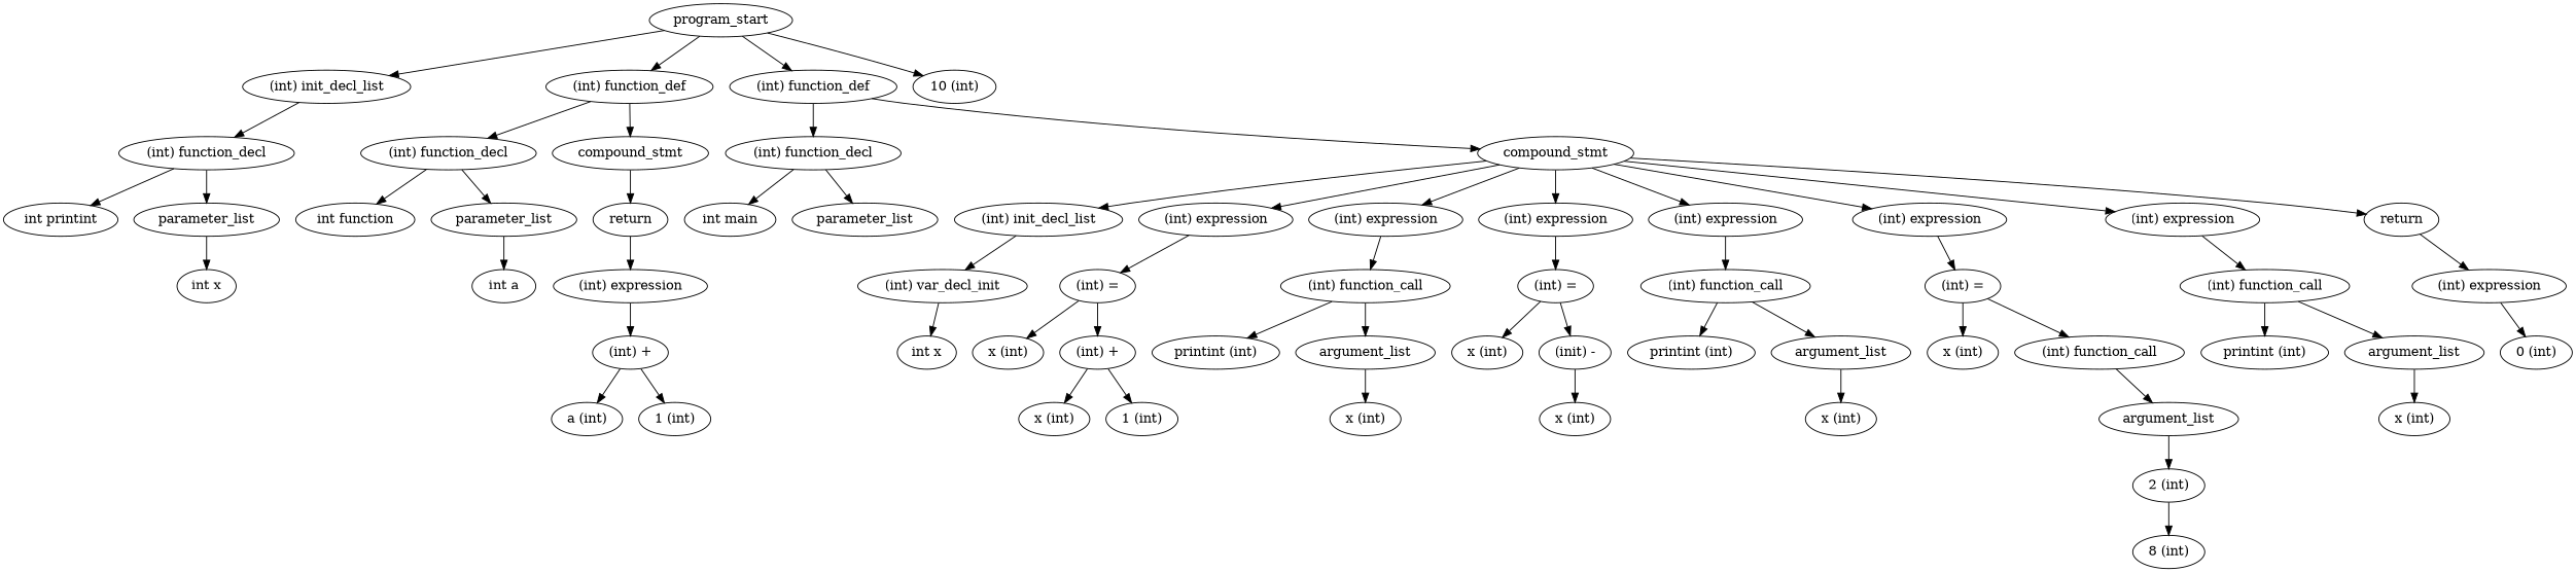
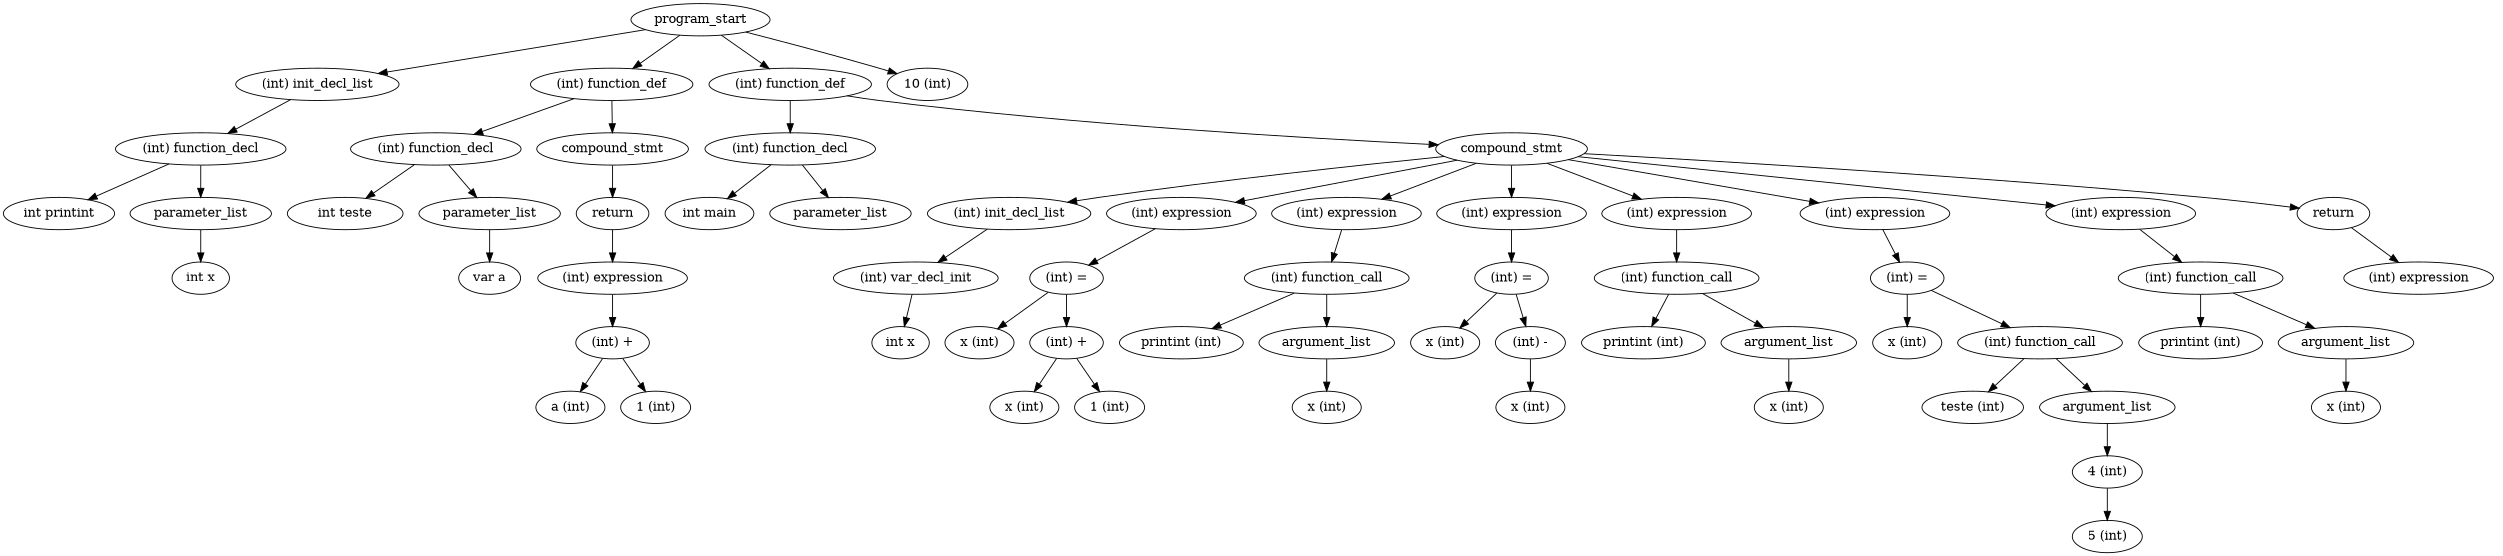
  digraph {
    ordering=out
    n1 [label=program_start]
    n2 [label="(int) init_decl_list"]
    n3 [label="(int) function_def"]
    n4 [label="(int) function_def"]
    n5 [label="10 (int)"]
    n6 [label="(int) function_decl"]
    n7 [label="(int) function_decl"]
    n8 [label=compound_stmt]
    n9 [label="(int) function_decl"]
    n10 [label=compound_stmt]
    n11 [label="int printint"]
    n12 [label=parameter_list]
    n13 [label="int x"]
-   n14 [label="int function"]
+   n14 [label="int teste"]
    n15 [label=parameter_list]
    n16 [label=return]
-   n17 [label="int a"]
+   n17 [label="var a"]
    n18 [label="(int) expression"]
    n19 [label="(int) +"]
    n20 [label="a (int)"]
    n21 [label="1 (int)"]
    n22 [label="int main"]
    n23 [label=parameter_list]
    n24 [label="(int) init_decl_list"]
    n25 [label="(int) expression"]
    n26 [label="(int) expression"]
    n27 [label="(int) expression"]
    n28 [label="(int) expression"]
    n29 [label="(int) expression"]
    n30 [label="(int) expression"]
    n31 [label=return]
    n32 [label="(int) var_decl_init"]
    n33 [label="(int) ="]
    n34 [label="(int) function_call"]
    n35 [label="(int) ="]
    n36 [label="(int) function_call"]
    n37 [label="(int) ="]
    n38 [label="(int) function_call"]
    n39 [label="(int) expression"]
    n40 [label="int x"]
    n41 [label="x (int)"]
    n42 [label="(int) +"]
    n43 [label="x (int)"]
    n44 [label="1 (int)"]
    n45 [label="printint (int)"]
    n46 [label=argument_list]
    n47 [label="x (int)"]
    n48 [label="x (int)"]
-   n49 [label="(init) -"]
+   n49 [label="(int) -"]
    n50 [label="x (int)"]
-   n51 [label="8 (int)"]
+   n51 [label="5 (int)"]
    n52 [label="printint (int)"]
    n53 [label=argument_list]
    n54 [label="x (int)"]
    n55 [label="x (int)"]
    n56 [label="(int) function_call"]
+   n57 [label="teste (int)"]
    n58 [label=argument_list]
-   n59 [label="2 (int)"]
+   n59 [label="4 (int)"]
    n60 [label="printint (int)"]
    n61 [label=argument_list]
    n62 [label="x (int)"]
-   n63 [label="0 (int)"]
    n1 -> n2
    n1 -> n3
    n1 -> n4
    n1 -> n5
    n2 -> n6
    n3 -> n7
    n3 -> n8
    n4 -> n9
    n4 -> n10
    n6 -> n11
    n6 -> n12
    n7 -> n14
    n7 -> n15
    n8 -> n16
    n9 -> n22
    n9 -> n23
    n10 -> n24
    n10 -> n25
    n10 -> n26
    n10 -> n27
    n10 -> n28
    n10 -> n29
    n10 -> n30
    n10 -> n31
    n12 -> n13
    n15 -> n17
    n16 -> n18
    n18 -> n19
    n19 -> n20
    n19 -> n21
    n24 -> n32
    n25 -> n33
    n26 -> n34
    n27 -> n35
    n28 -> n36
    n29 -> n37
    n30 -> n38
    n31 -> n39
    n32 -> n40
    n33 -> n41
    n33 -> n42
    n34 -> n45
    n34 -> n46
    n35 -> n48
    n35 -> n49
    n36 -> n52
    n36 -> n53
    n37 -> n55
    n37 -> n56
    n38 -> n60
    n38 -> n61
-   n39 -> n63
    n42 -> n43
    n42 -> n44
    n46 -> n47
    n49 -> n50
    n53 -> n54
+   n56 -> n57
    n56 -> n58
    n58 -> n59
    n59 -> n51
    n61 -> n62
  }
